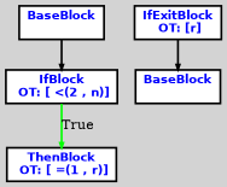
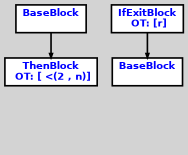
  digraph {
    bgcolor=lightgrey
    ordering=out
    ranksep=.4
    node [color=black fillcolor=white fixedsize=false fontcolor=blue fontname="Helvetica-bold" fontsize=12 shape=box style="filled, solid, bold"]
    edge [arrowsize=.5 color=black style=bold]
    n1 [height=.25 label="BaseBlock\n " width=.25]
-   n2 [height=.25 label="IfBlock\n OT: [ <(2 , n)]\n" width=.25]
-   n3 [height=.25 label="ThenBlock\n OT: [ =(1 , r)]\n" width=.25]
+   n2 [height=.25 label="ThenBlock\n OT: [ <(2 , n)]\n" width=.25]
    n4 [height=.25 label="IfExitBlock\n OT: [r]\n" width=.25]
    n5 [height=.25 label="BaseBlock\n " width=.25]
    n1 -> n2
-   n2 -> n3 [color=green label=True]
    n4 -> n5
  }
